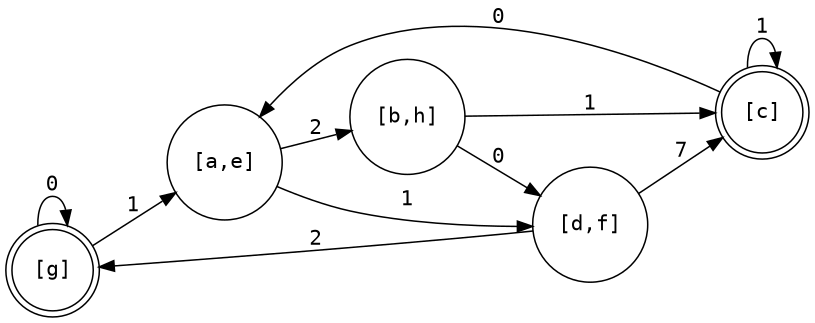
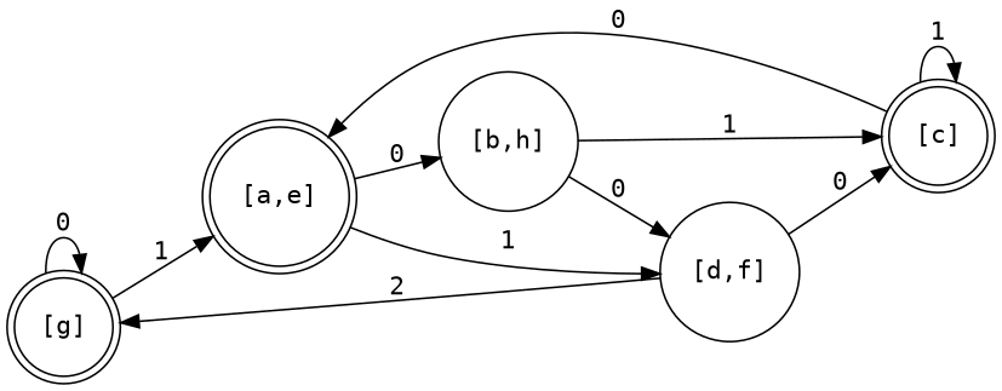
  digraph {
    fontname="DejaVu Sans Mono"
    rankdir=LR
    node [fontname="DejaVu Sans Mono" shape=circle]
    edge [fontname="DejaVu Sans Mono"]
    n1 [label="[g]" shape=doublecircle]
-   n2 [label="[a,e]"]
+   n2 [label="[a,e]" shape=doublecircle]
    n3 [label="[b,h]"]
    n4 [label="[d,f]"]
    n5 [label="[c]" shape=doublecircle]
    n1 -> n1 [label=0]
    n1 -> n2 [label=1]
-   n2 -> n3 [label=2]
+   n2 -> n3 [label=0]
    n2 -> n4 [label=1]
    n3 -> n4 [label=0]
    n3 -> n5 [label=1]
    n4 -> n1 [label=2]
-   n4 -> n5 [label=7]
+   n4 -> n5 [label=0]
    n5 -> n2 [label=0]
    n5 -> n5 [label=1]
  }
